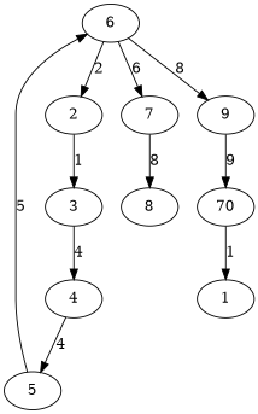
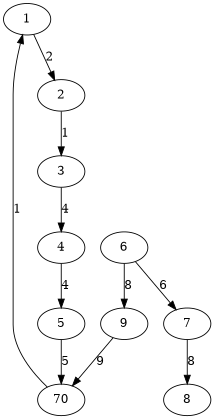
  digraph {
    1
    2
    3
    4
    5
    6
    7
    9
    8
    n10 [label=70]
-   6 -> 2 [label=2]
+   1 -> 2 [label=2]
    2 -> 3 [label=1]
    3 -> 4 [label=4]
    4 -> 5 [label=4]
-   5 -> 6 [label=5]
+   5 -> n10 [label=5]
    6 -> 7 [label=6]
    6 -> 9 [label=8]
    7 -> 8 [label=8]
    9 -> n10 [label=9]
    n10 -> 1 [label=1]
  }
